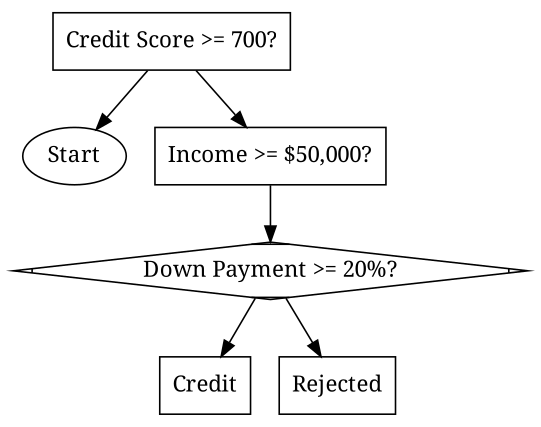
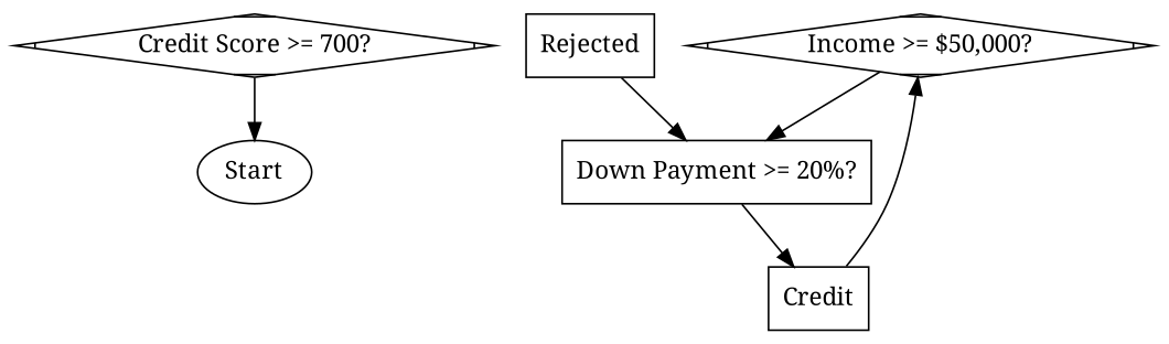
  digraph {
    fontname="Noto Serif"
    node [fontname="Noto Serif" shape=Mdiamond]
    edge [fontname="Noto Serif"]
    n1 [label=Start shape=ellipse]
-   n2 [label="Credit Score >= 700?" shape=box]
-   n3 [label="Income >= $50,000?" shape=box]
-   n4 [label="Down Payment >= 20%?"]
+   n2 [label="Credit Score >= 700?"]
+   n3 [label="Income >= $50,000?"]
+   n4 [label="Down Payment >= 20%?" shape=box]
    n5 [label=Credit shape=rectangle]
    n6 [label=Rejected shape=rectangle]
    n2 -> n1
-   n2 -> n3
+   n5 -> n3
    n3 -> n4
    n4 -> n5
-   n4 -> n6
+   n6 -> n4
  }
